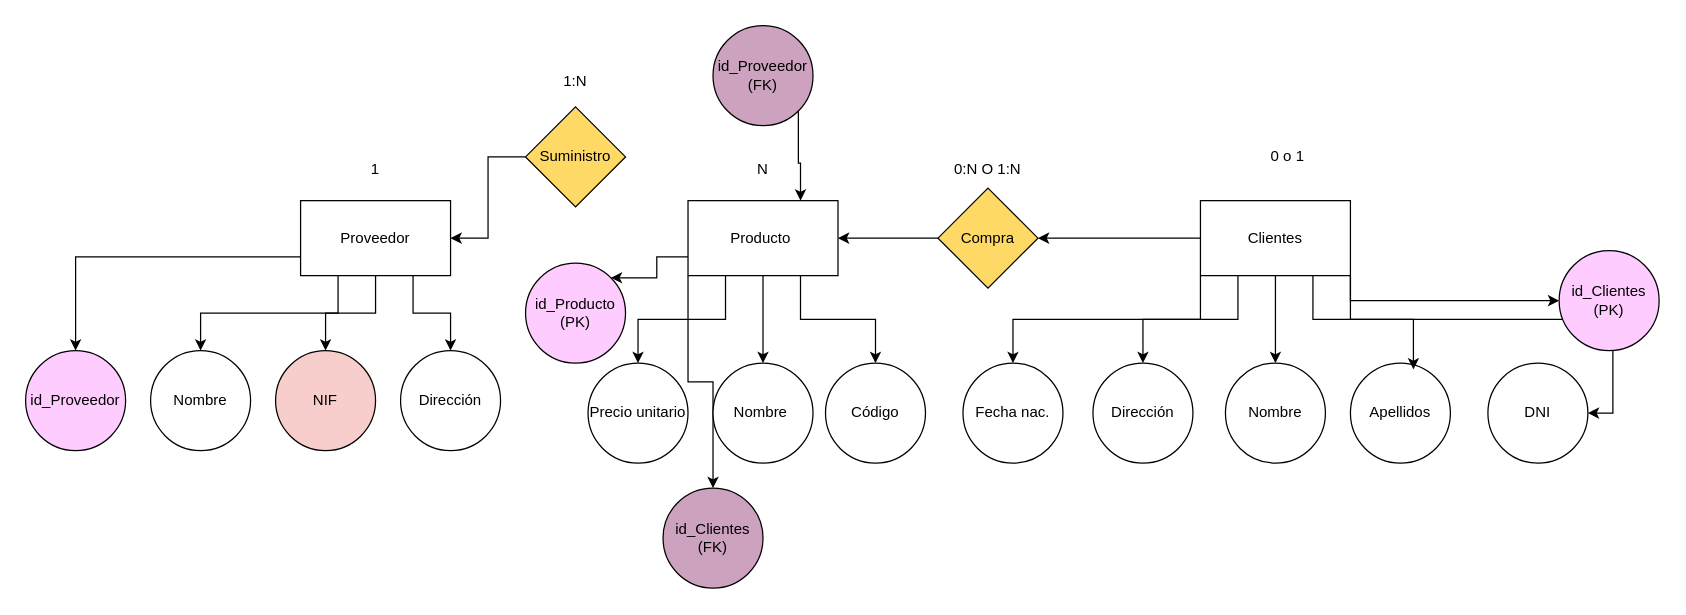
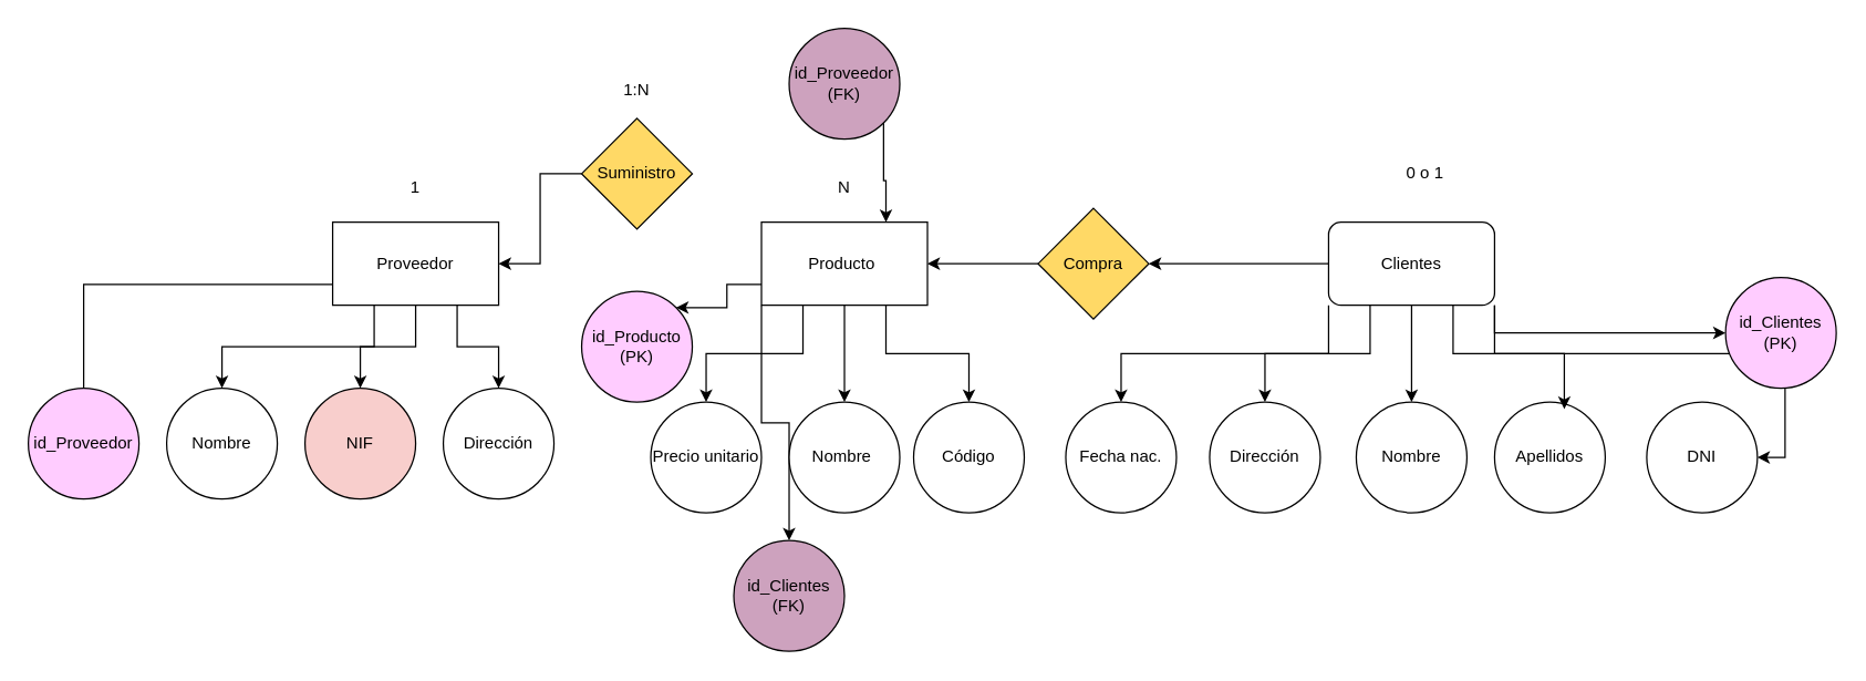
  <mxCell id="0" />
  <mxCell id="1" parent="0" />
  <mxCell id="2" value="" style="edgeStyle=orthogonalEdgeStyle;rounded=0;orthogonalLoop=1;jettySize=auto;html=1;" edge="1" parent="1" source="7" target="21"><mxGeometry relative="1" as="geometry" /></mxCell>
  <mxCell id="3" style="edgeStyle=orthogonalEdgeStyle;rounded=0;orthogonalLoop=1;jettySize=auto;html=1;exitX=0.25;exitY=1;exitDx=0;exitDy=0;" edge="1" parent="1" source="7" target="23"><mxGeometry relative="1" as="geometry" /></mxCell>
  <mxCell id="4" style="edgeStyle=orthogonalEdgeStyle;rounded=0;orthogonalLoop=1;jettySize=auto;html=1;exitX=0.75;exitY=1;exitDx=0;exitDy=0;entryX=0.5;entryY=0;entryDx=0;entryDy=0;" edge="1" parent="1" source="7" target="22"><mxGeometry relative="1" as="geometry" /></mxCell>
  <mxCell id="5" style="edgeStyle=orthogonalEdgeStyle;rounded=0;orthogonalLoop=1;jettySize=auto;html=1;exitX=0;exitY=0.75;exitDx=0;exitDy=0;entryX=1;entryY=0;entryDx=0;entryDy=0;" edge="1" parent="1" source="7" target="34"><mxGeometry relative="1" as="geometry" /></mxCell>
  <mxCell id="6" style="edgeStyle=orthogonalEdgeStyle;rounded=0;orthogonalLoop=1;jettySize=auto;html=1;exitX=0;exitY=1;exitDx=0;exitDy=0;" edge="1" parent="1" source="7" target="40"><mxGeometry relative="1" as="geometry" /></mxCell>
  <mxCell id="7" value="Producto&amp;nbsp;" style="rounded=0;whiteSpace=wrap;html=1;" vertex="1" parent="1"><mxGeometry x="550" y="160" width="120" height="60" as="geometry" /></mxCell>
  <mxCell id="8" value="" style="edgeStyle=orthogonalEdgeStyle;rounded=0;orthogonalLoop=1;jettySize=auto;html=1;" edge="1" parent="1" source="14" target="15"><mxGeometry relative="1" as="geometry" /></mxCell>
  <mxCell id="9" style="edgeStyle=orthogonalEdgeStyle;rounded=0;orthogonalLoop=1;jettySize=auto;html=1;exitX=0;exitY=1;exitDx=0;exitDy=0;" edge="1" parent="1" source="14" target="18"><mxGeometry relative="1" as="geometry" /></mxCell>
  <mxCell id="10" style="edgeStyle=orthogonalEdgeStyle;rounded=0;orthogonalLoop=1;jettySize=auto;html=1;exitX=0.75;exitY=1;exitDx=0;exitDy=0;entryX=0.5;entryY=0;entryDx=0;entryDy=0;" edge="1" parent="1" source="14" target="17"><mxGeometry relative="1" as="geometry" /></mxCell>
  <mxCell id="11" style="edgeStyle=orthogonalEdgeStyle;rounded=0;orthogonalLoop=1;jettySize=auto;html=1;exitX=0.25;exitY=1;exitDx=0;exitDy=0;entryX=0.5;entryY=0;entryDx=0;entryDy=0;" edge="1" parent="1" source="14" target="19"><mxGeometry relative="1" as="geometry" /></mxCell>
  <mxCell id="12" style="edgeStyle=orthogonalEdgeStyle;rounded=0;orthogonalLoop=1;jettySize=auto;html=1;exitX=1;exitY=1;exitDx=0;exitDy=0;" edge="1" parent="1" source="14" target="24"><mxGeometry relative="1" as="geometry" /></mxCell>
  <mxCell id="13" value="" style="edgeStyle=orthogonalEdgeStyle;rounded=0;orthogonalLoop=1;jettySize=auto;html=1;" edge="1" parent="1" source="14" target="36"><mxGeometry relative="1" as="geometry" /></mxCell>
- <mxCell id="14" value="Clientes" style="rounded=0;whiteSpace=wrap;html=1;" vertex="1" parent="1"><mxGeometry x="960" y="160" width="120" height="60" as="geometry" /></mxCell>
+ <mxCell id="14" value="Clientes" style="whiteSpace=wrap;html=1;rounded=1;" vertex="1" parent="1"><mxGeometry x="960" y="160" width="120" height="60" as="geometry" /></mxCell>
  <mxCell id="15" value="Nombre" style="ellipse;whiteSpace=wrap;html=1;rounded=0;" vertex="1" parent="1"><mxGeometry x="980" y="290" width="80" height="80" as="geometry" /></mxCell>
  <mxCell id="16" value="Apellidos" style="ellipse;whiteSpace=wrap;html=1;rounded=0;" vertex="1" parent="1"><mxGeometry x="1080" y="290" width="80" height="80" as="geometry" /></mxCell>
  <mxCell id="17" value="DNI" style="ellipse;whiteSpace=wrap;html=1;rounded=0;direction=south;" vertex="1" parent="1"><mxGeometry x="1190" y="290" width="80" height="80" as="geometry" /></mxCell>
  <mxCell id="18" value="Dirección" style="ellipse;whiteSpace=wrap;html=1;rounded=0;" vertex="1" parent="1"><mxGeometry x="874" y="290" width="80" height="80" as="geometry" /></mxCell>
  <mxCell id="19" value="Fecha nac." style="ellipse;whiteSpace=wrap;html=1;rounded=0;" vertex="1" parent="1"><mxGeometry x="770" y="290" width="80" height="80" as="geometry" /></mxCell>
  <mxCell id="20" style="edgeStyle=orthogonalEdgeStyle;rounded=0;orthogonalLoop=1;jettySize=auto;html=1;exitX=1;exitY=1;exitDx=0;exitDy=0;entryX=0.63;entryY=0.063;entryDx=0;entryDy=0;entryPerimeter=0;" edge="1" parent="1" source="14" target="16"><mxGeometry relative="1" as="geometry" /></mxCell>
  <mxCell id="21" value="Nombre&amp;nbsp;" style="ellipse;whiteSpace=wrap;html=1;rounded=0;" vertex="1" parent="1"><mxGeometry x="570" y="290" width="80" height="80" as="geometry" /></mxCell>
  <mxCell id="22" value="Código" style="ellipse;whiteSpace=wrap;html=1;rounded=0;" vertex="1" parent="1"><mxGeometry x="660" y="290" width="80" height="80" as="geometry" /></mxCell>
  <mxCell id="23" value="Precio unitario" style="ellipse;whiteSpace=wrap;html=1;rounded=0;" vertex="1" parent="1"><mxGeometry x="470" y="290" width="80" height="80" as="geometry" /></mxCell>
  <mxCell id="24" value="id_Clientes&lt;div&gt;(PK)&lt;/div&gt;" style="ellipse;whiteSpace=wrap;html=1;rounded=0;fillColor=#FFCCFF;" vertex="1" parent="1"><mxGeometry x="1247" y="200" width="80" height="80" as="geometry" /></mxCell>
  <mxCell id="25" value="" style="edgeStyle=orthogonalEdgeStyle;rounded=0;orthogonalLoop=1;jettySize=auto;html=1;" edge="1" parent="1" source="29" target="30"><mxGeometry relative="1" as="geometry" /></mxCell>
  <mxCell id="26" style="edgeStyle=orthogonalEdgeStyle;rounded=0;orthogonalLoop=1;jettySize=auto;html=1;exitX=0.75;exitY=1;exitDx=0;exitDy=0;entryX=0.5;entryY=0;entryDx=0;entryDy=0;" edge="1" parent="1" source="29" target="32"><mxGeometry relative="1" as="geometry" /></mxCell>
  <mxCell id="27" style="edgeStyle=orthogonalEdgeStyle;rounded=0;orthogonalLoop=1;jettySize=auto;html=1;exitX=0.25;exitY=1;exitDx=0;exitDy=0;" edge="1" parent="1" source="29" target="31"><mxGeometry relative="1" as="geometry" /></mxCell>
- <mxCell id="28" style="edgeStyle=orthogonalEdgeStyle;rounded=0;orthogonalLoop=1;jettySize=auto;html=1;exitX=0;exitY=0.75;exitDx=0;exitDy=0;entryX=0.5;entryY=0;entryDx=0;entryDy=0;" edge="1" parent="1" source="29" target="33"><mxGeometry relative="1" as="geometry" /></mxCell>
+ <mxCell id="28" style="edgeStyle=orthogonalEdgeStyle;rounded=0;orthogonalLoop=1;jettySize=auto;html=1;exitX=0;exitY=0.75;exitDx=0;exitDy=0;entryX=0.5;entryY=0;entryDx=0;entryDy=0;endArrow=none;" edge="1" parent="1" source="29" target="33"><mxGeometry relative="1" as="geometry" /></mxCell>
  <mxCell id="29" value="Proveedor" style="rounded=0;whiteSpace=wrap;html=1;" vertex="1" parent="1"><mxGeometry x="240" y="160" width="120" height="60" as="geometry" /></mxCell>
  <mxCell id="30" value="NIF" style="ellipse;whiteSpace=wrap;html=1;rounded=0;fillColor=#f8cecc;" vertex="1" parent="1"><mxGeometry x="220" y="280" width="80" height="80" as="geometry" /></mxCell>
  <mxCell id="31" value="Nombre" style="ellipse;whiteSpace=wrap;html=1;rounded=0;" vertex="1" parent="1"><mxGeometry x="120" y="280" width="80" height="80" as="geometry" /></mxCell>
  <mxCell id="32" value="Dirección" style="ellipse;whiteSpace=wrap;html=1;rounded=0;" vertex="1" parent="1"><mxGeometry x="320" y="280" width="80" height="80" as="geometry" /></mxCell>
  <mxCell id="33" value="id_Proveedor" style="ellipse;whiteSpace=wrap;html=1;rounded=0;fillColor=#FFCCFF;" vertex="1" parent="1"><mxGeometry x="20" y="280" width="80" height="80" as="geometry" /></mxCell>
  <mxCell id="34" value="id_Producto&lt;div&gt;(PK)&lt;/div&gt;" style="ellipse;whiteSpace=wrap;html=1;rounded=0;fillColor=#FFCCFF;" vertex="1" parent="1"><mxGeometry x="420" y="210" width="80" height="80" as="geometry" /></mxCell>
  <mxCell id="35" style="edgeStyle=orthogonalEdgeStyle;rounded=0;orthogonalLoop=1;jettySize=auto;html=1;exitX=0;exitY=0.5;exitDx=0;exitDy=0;entryX=1;entryY=0.5;entryDx=0;entryDy=0;" edge="1" parent="1" source="36" target="7"><mxGeometry relative="1" as="geometry" /></mxCell>
  <mxCell id="36" value="Compra" style="rhombus;whiteSpace=wrap;html=1;rounded=0;fillColor=#FFD966;" vertex="1" parent="1"><mxGeometry x="750" y="150" width="80" height="80" as="geometry" /></mxCell>
- <mxCell id="37" value="0:N O 1:N" style="text;strokeColor=none;align=center;fillColor=none;html=1;verticalAlign=middle;whiteSpace=wrap;rounded=0;" vertex="1" parent="1"><mxGeometry x="760" y="120" width="60" height="30" as="geometry" /></mxCell>
  <mxCell id="38" value="0 o 1" style="text;strokeColor=none;align=center;fillColor=none;html=1;verticalAlign=middle;whiteSpace=wrap;rounded=0;" vertex="1" parent="1"><mxGeometry x="1000" y="110" width="60" height="30" as="geometry" /></mxCell>
  <mxCell id="39" value="N" style="text;strokeColor=none;align=center;fillColor=none;html=1;verticalAlign=middle;whiteSpace=wrap;rounded=0;" vertex="1" parent="1"><mxGeometry x="580" y="120" width="60" height="30" as="geometry" /></mxCell>
  <mxCell id="40" value="id_Clientes&lt;div&gt;(FK)&lt;/div&gt;" style="ellipse;whiteSpace=wrap;html=1;rounded=0;fillColor=#CDA2BE;" vertex="1" parent="1"><mxGeometry x="530" y="390" width="80" height="80" as="geometry" /></mxCell>
  <mxCell id="41" style="edgeStyle=orthogonalEdgeStyle;rounded=0;orthogonalLoop=1;jettySize=auto;html=1;exitX=0;exitY=0.5;exitDx=0;exitDy=0;entryX=1;entryY=0.5;entryDx=0;entryDy=0;" edge="1" parent="1" source="42" target="29"><mxGeometry relative="1" as="geometry" /></mxCell>
  <mxCell id="42" value="Suministro" style="rhombus;whiteSpace=wrap;html=1;fillColor=#FFD966;" vertex="1" parent="1"><mxGeometry x="420" y="85" width="80" height="80" as="geometry" /></mxCell>
  <mxCell id="43" value="1:N" style="text;strokeColor=none;align=center;fillColor=none;html=1;verticalAlign=middle;whiteSpace=wrap;rounded=0;" vertex="1" parent="1"><mxGeometry x="430" y="50" width="60" height="30" as="geometry" /></mxCell>
  <mxCell id="44" value="1" style="text;strokeColor=none;align=center;fillColor=none;html=1;verticalAlign=middle;whiteSpace=wrap;rounded=0;" vertex="1" parent="1"><mxGeometry x="270" y="120" width="60" height="30" as="geometry" /></mxCell>
  <mxCell id="45" style="edgeStyle=orthogonalEdgeStyle;rounded=0;orthogonalLoop=1;jettySize=auto;html=1;exitX=1;exitY=1;exitDx=0;exitDy=0;entryX=0.75;entryY=0;entryDx=0;entryDy=0;" edge="1" parent="1" source="46" target="7"><mxGeometry relative="1" as="geometry" /></mxCell>
  <mxCell id="46" value="id_Proveedor&lt;div&gt;(FK)&lt;/div&gt;" style="ellipse;whiteSpace=wrap;html=1;rounded=0;fillColor=#CDA2BE;" vertex="1" parent="1"><mxGeometry x="570" y="20" width="80" height="80" as="geometry" /></mxCell>
